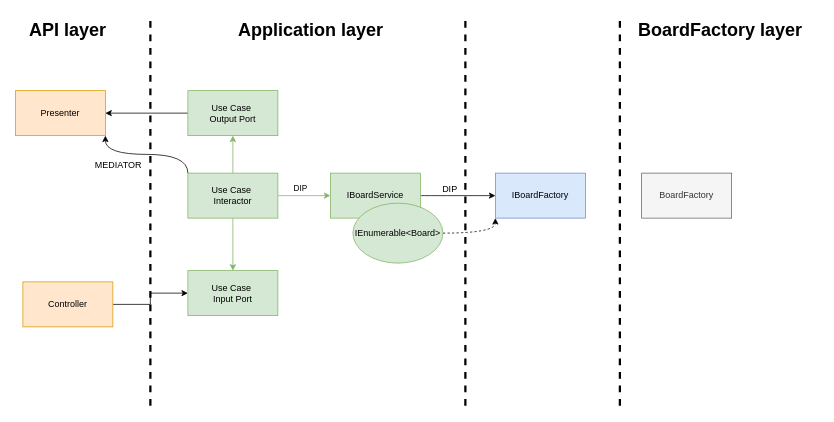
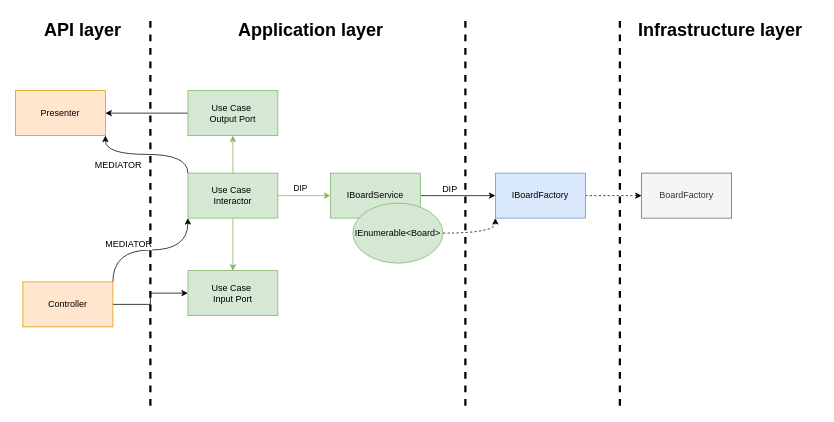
  <mxCell id="0" />
  <mxCell id="1" parent="0" />
  <mxCell id="2" value="Presenter" style="rounded=0;whiteSpace=wrap;html=1;fillColor=#ffe6cc;strokeColor=#d79b00;" vertex="1" parent="1"><mxGeometry x="20" y="120" width="120" height="60" as="geometry" /></mxCell>
  <mxCell id="3" style="edgeStyle=orthogonalEdgeStyle;rounded=0;orthogonalLoop=1;jettySize=auto;html=1;exitX=1;exitY=0.5;exitDx=0;exitDy=0;" edge="1" parent="1" source="6" target="7"><mxGeometry relative="1" as="geometry" /></mxCell>
+ <mxCell id="4" style="edgeStyle=orthogonalEdgeStyle;rounded=0;orthogonalLoop=1;jettySize=auto;html=1;exitX=1;exitY=0;exitDx=0;exitDy=0;entryX=0;entryY=1;entryDx=0;entryDy=0;curved=1;" edge="1" parent="1" source="6" target="14"><mxGeometry relative="1" as="geometry" /></mxCell>
+ <mxCell id="5" value="MEDIATOR" style="text;html=1;align=center;verticalAlign=middle;resizable=0;points=[];labelBackgroundColor=#ffffff;" vertex="1" connectable="0" parent="4"><mxGeometry x="-0.678" y="-14" relative="1" as="geometry"><mxPoint x="6" y="-21" as="offset" /></mxGeometry></mxCell>
  <mxCell id="6" value="Controller" style="rounded=0;whiteSpace=wrap;html=1;fillColor=#ffe6cc;strokeColor=#d79b00;" vertex="1" parent="1"><mxGeometry x="30" y="375" width="120" height="60" as="geometry" /></mxCell>
  <mxCell id="7" value="Use Case&amp;nbsp;&lt;br&gt;Input Port" style="rounded=0;whiteSpace=wrap;html=1;fillColor=#d5e8d4;strokeColor=#82b366;" vertex="1" parent="1"><mxGeometry x="250" y="360" width="120" height="60" as="geometry" /></mxCell>
  <mxCell id="8" style="edgeStyle=orthogonalEdgeStyle;rounded=0;orthogonalLoop=1;jettySize=auto;html=1;exitX=0;exitY=0.5;exitDx=0;exitDy=0;" edge="1" parent="1" source="9" target="2"><mxGeometry relative="1" as="geometry" /></mxCell>
  <mxCell id="9" value="Use Case&amp;nbsp;&lt;br&gt;Output Port" style="rounded=0;whiteSpace=wrap;html=1;fillColor=#d5e8d4;strokeColor=#82b366;" vertex="1" parent="1"><mxGeometry x="250" y="120" width="120" height="60" as="geometry" /></mxCell>
  <mxCell id="10" style="edgeStyle=orthogonalEdgeStyle;rounded=0;orthogonalLoop=1;jettySize=auto;html=1;exitX=0.5;exitY=1;exitDx=0;exitDy=0;entryX=0.5;entryY=0;entryDx=0;entryDy=0;fillColor=#d5e8d4;strokeColor=#82b366;" edge="1" parent="1" source="14" target="7"><mxGeometry relative="1" as="geometry" /></mxCell>
  <mxCell id="11" style="edgeStyle=orthogonalEdgeStyle;rounded=0;orthogonalLoop=1;jettySize=auto;html=1;exitX=0.5;exitY=0;exitDx=0;exitDy=0;fillColor=#d5e8d4;strokeColor=#82b366;" edge="1" parent="1" source="14" target="9"><mxGeometry relative="1" as="geometry" /></mxCell>
  <mxCell id="12" style="edgeStyle=orthogonalEdgeStyle;curved=1;rounded=0;orthogonalLoop=1;jettySize=auto;html=1;exitX=0;exitY=0;exitDx=0;exitDy=0;entryX=1;entryY=1;entryDx=0;entryDy=0;" edge="1" parent="1" source="14" target="2"><mxGeometry relative="1" as="geometry" /></mxCell>
  <mxCell id="13" value="DIP&lt;br&gt;" style="edgeStyle=orthogonalEdgeStyle;curved=1;rounded=0;orthogonalLoop=1;jettySize=auto;html=1;exitX=1;exitY=0.5;exitDx=0;exitDy=0;entryX=0;entryY=0.5;entryDx=0;entryDy=0;fillColor=#d5e8d4;strokeColor=#82b366;" edge="1" parent="1" source="14" target="17"><mxGeometry x="-0.143" y="10" relative="1" as="geometry"><mxPoint as="offset" /></mxGeometry></mxCell>
  <mxCell id="14" value="Use Case&amp;nbsp;&lt;br&gt;Interactor" style="rounded=0;whiteSpace=wrap;html=1;fillColor=#d5e8d4;strokeColor=#82b366;" vertex="1" parent="1"><mxGeometry x="250" y="230" width="120" height="60" as="geometry" /></mxCell>
  <mxCell id="15" style="edgeStyle=orthogonalEdgeStyle;curved=1;rounded=0;orthogonalLoop=1;jettySize=auto;html=1;exitX=1;exitY=0.5;exitDx=0;exitDy=0;" edge="1" parent="1" source="17" target="21"><mxGeometry relative="1" as="geometry" /></mxCell>
  <mxCell id="16" value="DIP" style="text;html=1;align=center;verticalAlign=middle;resizable=0;points=[];labelBackgroundColor=#ffffff;" vertex="1" connectable="0" parent="15"><mxGeometry x="-0.24" relative="1" as="geometry"><mxPoint y="-10" as="offset" /></mxGeometry></mxCell>
  <mxCell id="17" value="IBoardService" style="rounded=0;whiteSpace=wrap;html=1;fillColor=#d5e8d4;strokeColor=#82b366;" vertex="1" parent="1"><mxGeometry x="440" y="230" width="120" height="60" as="geometry" /></mxCell>
  <mxCell id="18" style="edgeStyle=orthogonalEdgeStyle;curved=1;rounded=0;orthogonalLoop=1;jettySize=auto;html=1;exitX=1;exitY=0.5;exitDx=0;exitDy=0;entryX=0;entryY=1;entryDx=0;entryDy=0;dashed=1;" edge="1" parent="1" source="19" target="21"><mxGeometry relative="1" as="geometry" /></mxCell>
  <mxCell id="19" value="IEnumerable&amp;lt;Board&amp;gt;" style="ellipse;whiteSpace=wrap;html=1;fillColor=#d5e8d4;strokeColor=#82b366;" vertex="1" parent="1"><mxGeometry x="470" y="270" width="120" height="80" as="geometry" /></mxCell>
+ <mxCell id="20" style="edgeStyle=orthogonalEdgeStyle;curved=1;rounded=0;orthogonalLoop=1;jettySize=auto;html=1;exitX=1;exitY=0.5;exitDx=0;exitDy=0;entryX=0;entryY=0.5;entryDx=0;entryDy=0;dashed=1;" edge="1" parent="1" source="21" target="22"><mxGeometry relative="1" as="geometry" /></mxCell>
  <mxCell id="21" value="IBoardFactory" style="rounded=0;whiteSpace=wrap;html=1;fillColor=#dae8fc;strokeColor=#6c8ebf;" vertex="1" parent="1"><mxGeometry x="660" y="230" width="120" height="60" as="geometry" /></mxCell>
  <mxCell id="22" value="BoardFactory" style="rounded=0;whiteSpace=wrap;html=1;fillColor=#f5f5f5;strokeColor=#666666;fontColor=#333333;" vertex="1" parent="1"><mxGeometry x="855" y="230" width="120" height="60" as="geometry" /></mxCell>
  <mxCell id="23" value="" style="endArrow=none;dashed=1;html=1;strokeWidth=3;" edge="1" parent="1"><mxGeometry width="50" height="50" relative="1" as="geometry"><mxPoint x="200" y="540" as="sourcePoint" /><mxPoint x="200" as="targetPoint" y="20" /></mxGeometry></mxCell>
  <mxCell id="24" value="" style="endArrow=none;dashed=1;html=1;strokeWidth=3;" edge="1" parent="1"><mxGeometry width="50" height="50" relative="1" as="geometry"><mxPoint x="620" y="540" as="sourcePoint" /><mxPoint x="620" as="targetPoint" y="20" /></mxGeometry></mxCell>
  <mxCell id="25" value="" style="endArrow=none;dashed=1;html=1;strokeWidth=3;" edge="1" parent="1"><mxGeometry width="50" height="50" relative="1" as="geometry"><mxPoint x="826" y="540" as="sourcePoint" /><mxPoint x="826" as="targetPoint" y="20" /></mxGeometry></mxCell>
- <mxCell id="26" value="&lt;font style=&quot;font-size: 24px&quot;&gt;&lt;b&gt;API layer&lt;/b&gt;&lt;/font&gt;" style="text;html=1;strokeColor=none;fillColor=none;align=center;verticalAlign=middle;whiteSpace=wrap;rounded=0;" vertex="1" parent="1"><mxGeometry x="30" y="30" width="120" height="20" as="geometry" /></mxCell>
+ <mxCell id="26" value="&lt;font style=&quot;font-size: 24px&quot;&gt;&lt;b&gt;API layer&lt;/b&gt;&lt;/font&gt;" style="text;html=1;strokeColor=none;fillColor=none;align=center;verticalAlign=middle;whiteSpace=wrap;rounded=0;" vertex="1" parent="1"><mxGeometry x="50" y="30" width="120" height="20" as="geometry" /></mxCell>
  <mxCell id="27" value="&lt;font style=&quot;font-size: 24px&quot;&gt;&lt;b&gt;Application layer&lt;/b&gt;&lt;/font&gt;" style="text;html=1;strokeColor=none;fillColor=none;align=center;verticalAlign=middle;whiteSpace=wrap;rounded=0;" vertex="1" parent="1"><mxGeometry x="284" y="30" width="260" height="20" as="geometry" /></mxCell>
- <mxCell id="28" value="&lt;font style=&quot;font-size: 24px&quot;&gt;&lt;b&gt;BoardFactory layer&lt;/b&gt;&lt;/font&gt;" style="text;html=1;strokeColor=none;fillColor=none;align=center;verticalAlign=middle;whiteSpace=wrap;rounded=0;" vertex="1" parent="1"><mxGeometry x="830" y="30" width="260" height="20" as="geometry" /></mxCell>
+ <mxCell id="28" value="&lt;font style=&quot;font-size: 24px&quot;&gt;&lt;b&gt;Infrastructure layer&lt;/b&gt;&lt;/font&gt;" style="text;html=1;strokeColor=none;fillColor=none;align=center;verticalAlign=middle;whiteSpace=wrap;rounded=0;" vertex="1" parent="1"><mxGeometry x="830" y="30" width="260" height="20" as="geometry" /></mxCell>
  <mxCell id="29" value="MEDIATOR" style="text;html=1;align=center;verticalAlign=middle;resizable=0;points=[];labelBackgroundColor=#ffffff;" vertex="1" connectable="0" parent="1"><mxGeometry x="150" y="240" as="geometry"><mxPoint x="6" y="-21" as="offset" /></mxGeometry></mxCell>
